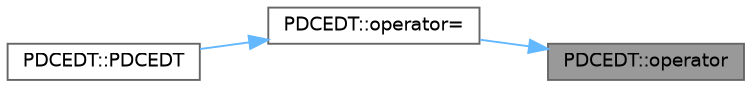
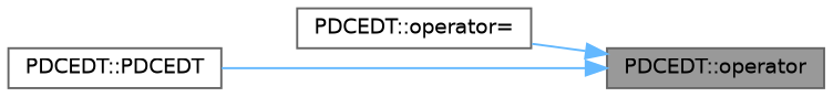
  digraph {
    rankdir=RL
    node [color=grey40 fillcolor=white fontname=Helvetica fontsize=10 shape=box style=filled]
    edge [color=steelblue1 dir=back fontname=Helvetica fontsize=10 labelfontname=Helvetica labelfontsize=10 style=solid]
    n1 [color=gray40 fillcolor=grey60 fontcolor=black height=0.2 label="PDCEDT::operator" width=0.4]
    n2 [height=0.2 label="PDCEDT::operator=" width=0.4]
    n3 [height=0.2 label="PDCEDT::PDCEDT" width=0.4]
    n1 -> n2
-   n2 -> n3
+   n1 -> n3
  }
